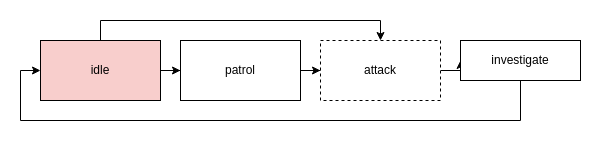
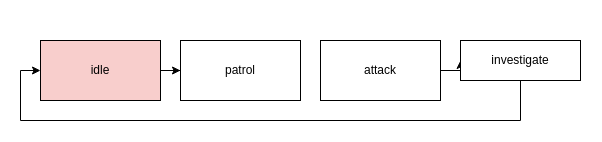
  <mxCell id="0" />
  <mxCell id="1" parent="0" />
  <mxCell id="2" style="edgeStyle=orthogonalEdgeStyle;rounded=0;orthogonalLoop=1;jettySize=auto;html=1;" edge="1" parent="1" source="4" target="6"><mxGeometry relative="1" as="geometry" /></mxCell>
- <mxCell id="3" style="edgeStyle=orthogonalEdgeStyle;rounded=0;orthogonalLoop=1;jettySize=auto;html=1;entryX=0.5;entryY=0;entryDx=0;entryDy=0;" edge="1" parent="1" source="4" target="8"><mxGeometry relative="1" as="geometry"><Array as="points"><mxPoint x="100" y="20" /><mxPoint x="380" y="20" /></Array></mxGeometry></mxCell>
  <mxCell id="4" value="idle" style="rounded=0;whiteSpace=wrap;html=1;fillColor=#f8cecc;" vertex="1" parent="1"><mxGeometry x="40" y="40" width="120" height="60" as="geometry" /></mxCell>
- <mxCell id="5" style="edgeStyle=orthogonalEdgeStyle;rounded=0;orthogonalLoop=1;jettySize=auto;html=1;" edge="1" parent="1" source="6" target="8"><mxGeometry relative="1" as="geometry" /></mxCell>
  <mxCell id="6" value="patrol" style="rounded=0;whiteSpace=wrap;html=1;" vertex="1" parent="1"><mxGeometry x="180" y="40" width="120" height="60" as="geometry" /></mxCell>
  <mxCell id="7" style="edgeStyle=orthogonalEdgeStyle;rounded=0;orthogonalLoop=1;jettySize=auto;html=1;" edge="1" parent="1" source="8" target="10"><mxGeometry relative="1" as="geometry" /></mxCell>
- <mxCell id="8" value="attack" style="rounded=0;whiteSpace=wrap;html=1;dashed=1;" vertex="1" parent="1"><mxGeometry x="320" y="40" width="120" height="60" as="geometry" /></mxCell>
+ <mxCell id="8" value="attack" style="rounded=0;whiteSpace=wrap;html=1;" vertex="1" parent="1"><mxGeometry x="320" y="40" width="120" height="60" as="geometry" /></mxCell>
  <mxCell id="9" style="edgeStyle=orthogonalEdgeStyle;rounded=0;orthogonalLoop=1;jettySize=auto;html=1;entryX=0;entryY=0.5;entryDx=0;entryDy=0;exitX=0.5;exitY=1;exitDx=0;exitDy=0;" edge="1" parent="1" source="10" target="4"><mxGeometry relative="1" as="geometry"><Array as="points"><mxPoint x="520" y="120" /><mxPoint x="20" y="120" /><mxPoint x="20" y="70" /></Array></mxGeometry></mxCell>
  <mxCell id="10" value="investigate" style="rounded=0;whiteSpace=wrap;html=1;" vertex="1" parent="1"><mxGeometry x="460" y="40" width="120" height="40" as="geometry" /></mxCell>
